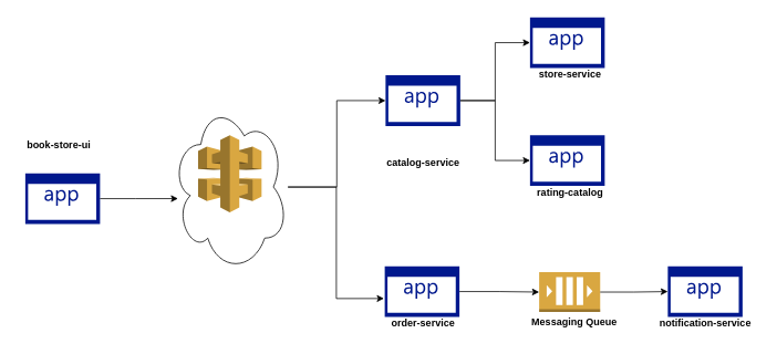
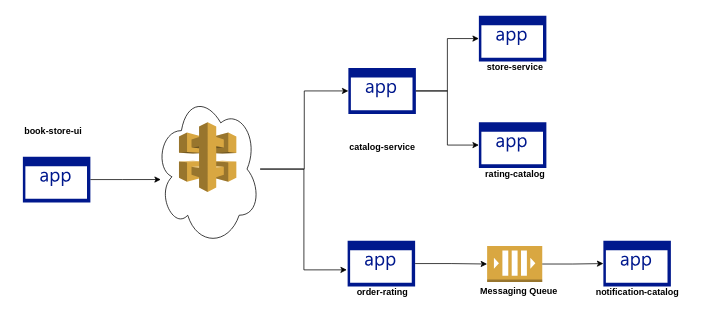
  <mxCell id="0" />
  <mxCell id="1" parent="0" />
  <mxCell id="2" value="" style="sketch=0;aspect=fixed;pointerEvents=1;shadow=0;dashed=0;html=1;strokeColor=none;labelPosition=center;verticalLabelPosition=bottom;verticalAlign=top;align=center;fillColor=#00188D;shape=mxgraph.mscae.enterprise.application" vertex="1" parent="1"><mxGeometry x="30" y="208" width="90" height="61.2" as="geometry" /></mxCell>
  <mxCell id="3" value="&lt;b&gt;book-store-ui&lt;/b&gt;" style="text;html=1;align=center;verticalAlign=middle;resizable=0;points=[];autosize=1;strokeColor=none;fillColor=none;" vertex="1" parent="1"><mxGeometry x="20" y="159.2" width="100" height="30" as="geometry" /></mxCell>
  <mxCell id="4" value="" style="sketch=0;aspect=fixed;pointerEvents=1;shadow=0;dashed=0;html=1;strokeColor=none;labelPosition=center;verticalLabelPosition=bottom;verticalAlign=top;align=center;fillColor=#00188D;shape=mxgraph.mscae.enterprise.application" vertex="1" parent="1"><mxGeometry x="638" y="20" width="90" height="61.2" as="geometry" /></mxCell>
  <mxCell id="5" value="&lt;b&gt;store-service&lt;/b&gt;" style="text;html=1;align=center;verticalAlign=middle;resizable=0;points=[];autosize=1;strokeColor=none;fillColor=none;" vertex="1" parent="1"><mxGeometry x="626" y="74" width="120" height="30" as="geometry" /></mxCell>
  <mxCell id="6" value="" style="sketch=0;aspect=fixed;pointerEvents=1;shadow=0;dashed=0;html=1;strokeColor=none;labelPosition=center;verticalLabelPosition=bottom;verticalAlign=top;align=center;fillColor=#00188D;shape=mxgraph.mscae.enterprise.application" vertex="1" parent="1"><mxGeometry x="464" y="89.8" width="90" height="61.2" as="geometry" /></mxCell>
  <mxCell id="7" value="&lt;b&gt;catalog-service&lt;/b&gt;" style="text;html=1;align=center;verticalAlign=middle;resizable=0;points=[];autosize=1;strokeColor=none;fillColor=none;" vertex="1" parent="1"><mxGeometry x="454" y="181" width="110" height="30" as="geometry" /></mxCell>
  <mxCell id="8" value="" style="sketch=0;aspect=fixed;pointerEvents=1;shadow=0;dashed=0;html=1;strokeColor=none;labelPosition=center;verticalLabelPosition=bottom;verticalAlign=top;align=center;fillColor=#00188D;shape=mxgraph.mscae.enterprise.application" vertex="1" parent="1"><mxGeometry x="463" y="320" width="90" height="61.2" as="geometry" /></mxCell>
- <mxCell id="9" value="&lt;b&gt;order-service&lt;/b&gt;" style="text;html=1;align=center;verticalAlign=middle;resizable=0;points=[];autosize=1;strokeColor=none;fillColor=none;" vertex="1" parent="1"><mxGeometry x="459" y="374" width="100" height="30" as="geometry" /></mxCell>
+ <mxCell id="9" value="&lt;b&gt;order-rating&lt;/b&gt;" style="text;html=1;align=center;verticalAlign=middle;resizable=0;points=[];autosize=1;strokeColor=none;fillColor=none;" vertex="1" parent="1"><mxGeometry x="459" y="374" width="100" height="30" as="geometry" /></mxCell>
  <mxCell id="10" value="" style="sketch=0;aspect=fixed;pointerEvents=1;shadow=0;dashed=0;html=1;strokeColor=none;labelPosition=center;verticalLabelPosition=bottom;verticalAlign=top;align=center;fillColor=#00188D;shape=mxgraph.mscae.enterprise.application" vertex="1" parent="1"><mxGeometry x="804" y="320" width="90" height="61.2" as="geometry" /></mxCell>
- <mxCell id="11" value="&lt;b&gt;notification-service&lt;/b&gt;" style="text;html=1;align=center;verticalAlign=middle;resizable=0;points=[];autosize=1;strokeColor=none;fillColor=none;" vertex="1" parent="1"><mxGeometry x="784" y="374" width="130" height="30" as="geometry" /></mxCell>
+ <mxCell id="11" value="&lt;b&gt;notification-catalog&lt;/b&gt;" style="text;html=1;align=center;verticalAlign=middle;resizable=0;points=[];autosize=1;strokeColor=none;fillColor=none;" vertex="1" parent="1"><mxGeometry x="784" y="374" width="130" height="30" as="geometry" /></mxCell>
  <mxCell id="12" value="" style="outlineConnect=0;dashed=0;verticalLabelPosition=bottom;verticalAlign=top;align=center;html=1;shape=mxgraph.aws3.api_gateway;fillColor=#D9A741;gradientColor=none;" vertex="1" parent="1"><mxGeometry x="238.13" y="162" width="76.5" height="93" as="geometry" /></mxCell>
  <mxCell id="13" value="" style="outlineConnect=0;dashed=0;verticalLabelPosition=bottom;verticalAlign=top;align=center;html=1;shape=mxgraph.aws3.queue;fillColor=#D9A741;gradientColor=none;" vertex="1" parent="1"><mxGeometry x="649" y="327.2" width="73.5" height="48" as="geometry" /></mxCell>
  <mxCell id="14" value="&lt;b&gt;Messaging Queue&lt;/b&gt;" style="text;html=1;align=center;verticalAlign=middle;resizable=0;points=[];autosize=1;strokeColor=none;fillColor=none;" vertex="1" parent="1"><mxGeometry x="626" y="371.6" width="130" height="30" as="geometry" /></mxCell>
  <mxCell id="15" style="edgeStyle=orthogonalEdgeStyle;rounded=0;orthogonalLoop=1;jettySize=auto;html=1;entryX=0;entryY=0.5;entryDx=0;entryDy=0;entryPerimeter=0;" edge="1" parent="1" source="8" target="13"><mxGeometry relative="1" as="geometry" /></mxCell>
  <mxCell id="16" value="" style="ellipse;shape=cloud;whiteSpace=wrap;html=1;fillColor=none;" vertex="1" parent="1"><mxGeometry x="206.39" y="122" width="139.99" height="205.2" as="geometry" /></mxCell>
  <mxCell id="17" style="edgeStyle=orthogonalEdgeStyle;rounded=0;orthogonalLoop=1;jettySize=auto;html=1;entryX=0;entryY=0.5;entryDx=0;entryDy=0;entryPerimeter=0;" edge="1" parent="1" source="16" target="6"><mxGeometry relative="1" as="geometry" /></mxCell>
  <mxCell id="18" style="edgeStyle=orthogonalEdgeStyle;rounded=0;orthogonalLoop=1;jettySize=auto;html=1;entryX=-0.011;entryY=0.637;entryDx=0;entryDy=0;entryPerimeter=0;" edge="1" parent="1" source="16" target="8"><mxGeometry relative="1" as="geometry" /></mxCell>
  <mxCell id="19" style="edgeStyle=orthogonalEdgeStyle;rounded=0;orthogonalLoop=1;jettySize=auto;html=1;entryX=0;entryY=0.5;entryDx=0;entryDy=0;entryPerimeter=0;" edge="1" parent="1" source="13" target="10"><mxGeometry relative="1" as="geometry" /></mxCell>
  <mxCell id="20" value="" style="sketch=0;aspect=fixed;pointerEvents=1;shadow=0;dashed=0;html=1;strokeColor=none;labelPosition=center;verticalLabelPosition=bottom;verticalAlign=top;align=center;fillColor=#00188D;shape=mxgraph.mscae.enterprise.application" vertex="1" parent="1"><mxGeometry x="638" y="162" width="90" height="61.2" as="geometry" /></mxCell>
  <mxCell id="21" value="&lt;b&gt;rating-catalog&lt;/b&gt;" style="text;html=1;align=center;verticalAlign=middle;resizable=0;points=[];autosize=1;strokeColor=none;fillColor=none;" vertex="1" parent="1"><mxGeometry x="636" y="216" width="100" height="30" as="geometry" /></mxCell>
  <mxCell id="22" style="edgeStyle=orthogonalEdgeStyle;rounded=0;orthogonalLoop=1;jettySize=auto;html=1;entryX=0;entryY=0.5;entryDx=0;entryDy=0;entryPerimeter=0;" edge="1" parent="1" source="6" target="4"><mxGeometry relative="1" as="geometry" /></mxCell>
  <mxCell id="23" style="edgeStyle=orthogonalEdgeStyle;rounded=0;orthogonalLoop=1;jettySize=auto;html=1;entryX=0;entryY=0.5;entryDx=0;entryDy=0;entryPerimeter=0;" edge="1" parent="1" source="6" target="20"><mxGeometry relative="1" as="geometry" /></mxCell>
  <mxCell id="24" style="edgeStyle=orthogonalEdgeStyle;rounded=0;orthogonalLoop=1;jettySize=auto;html=1;entryX=0.054;entryY=0.568;entryDx=0;entryDy=0;entryPerimeter=0;" edge="1" parent="1" source="2" target="16"><mxGeometry relative="1" as="geometry" /></mxCell>
